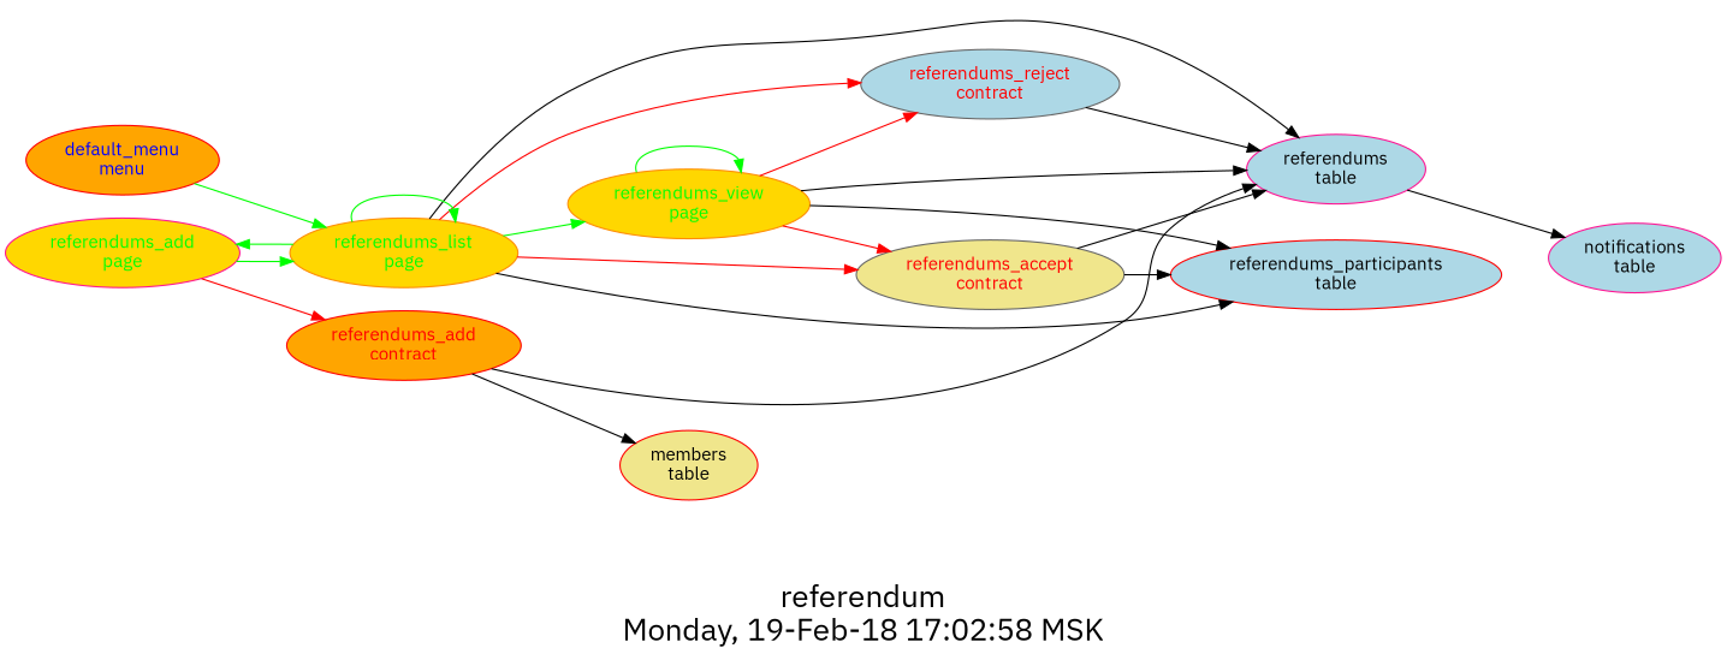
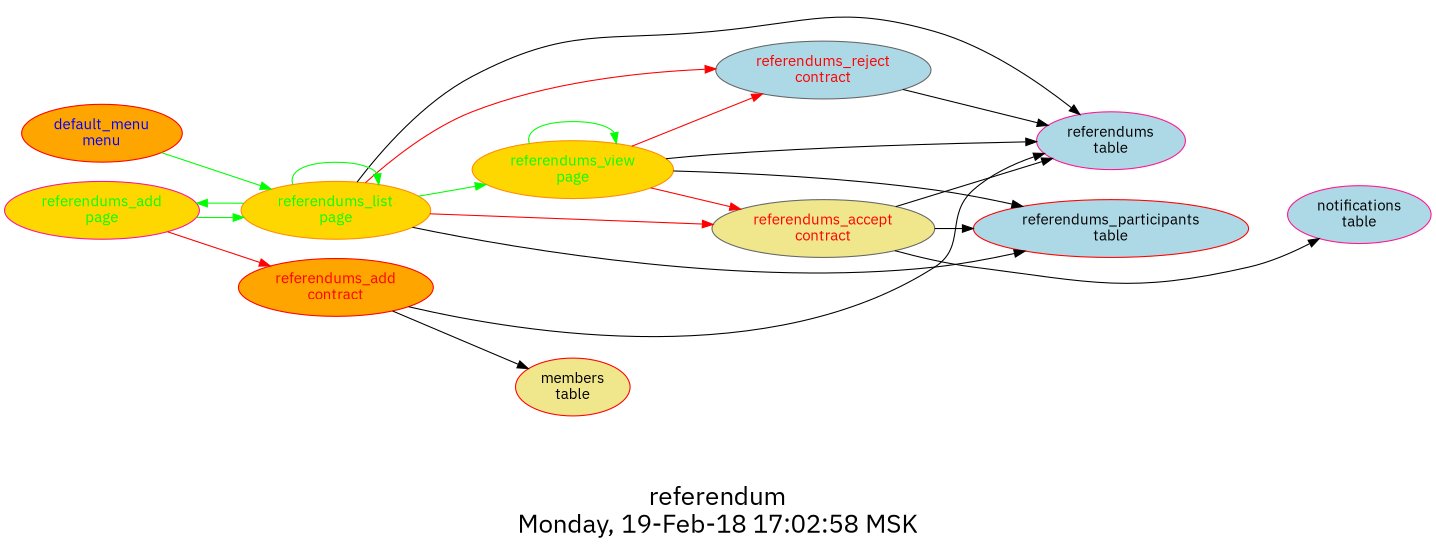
  digraph {
    fontname="IBM Plex Sans"
    fontsize=24.0
    label="referendum\nMonday, 19-Feb-18 17:02:58 MSK"
    rankdir=LR
    node [color=red fillcolor=lightblue fontname="IBM Plex Sans" group=referendums style=filled]
    edge [fontname="IBM Plex Sans"]
    "referendums_accept\ncontract" [color=gray40 fillcolor=khaki fontcolor=red]
    "referendums\ntable" [color=deeppink group=basic]
    "referendums_participants\ntable"
    "notifications\ntable" [color=deeppink group=""]
    "referendums_add\ncontract" [fillcolor=orange fontcolor=red]
    "members\ntable" [fillcolor=khaki group=""]
    "referendums_reject\ncontract" [color=gray40 fontcolor=red]
    "default_menu\nmenu" [fillcolor=orange fontcolor=blue group=default]
    "referendums_list\npage" [color=darkorange fillcolor=gold fontcolor=green]
    "referendums_add\npage" [color=deeppink fillcolor=gold fontcolor=green]
    "referendums_view\npage" [color=darkorange fillcolor=gold fontcolor=green]
    "referendums_accept\ncontract" -> "referendums\ntable"
    "referendums_accept\ncontract" -> "referendums_participants\ntable"
-   "referendums\ntable" -> "notifications\ntable"
+   "referendums_accept\ncontract" -> "notifications\ntable"
    "referendums_add\ncontract" -> "referendums\ntable"
    "referendums_add\ncontract" -> "members\ntable"
    "referendums_reject\ncontract" -> "referendums\ntable"
    "default_menu\nmenu" -> "referendums_list\npage" [color=green]
    "referendums_list\npage" -> "referendums_accept\ncontract" [color=red]
    "referendums_list\npage" -> "referendums\ntable"
    "referendums_list\npage" -> "referendums_participants\ntable"
    "referendums_list\npage" -> "referendums_reject\ncontract" [color=red]
    "referendums_list\npage" -> "referendums_list\npage" [color=green]
    "referendums_list\npage" -> "referendums_add\npage" [color=green]
    "referendums_list\npage" -> "referendums_view\npage" [color=green]
    "referendums_add\npage" -> "referendums_add\ncontract" [color=red]
    "referendums_add\npage" -> "referendums_list\npage" [color=green]
    "referendums_view\npage" -> "referendums_accept\ncontract" [color=red]
    "referendums_view\npage" -> "referendums\ntable"
    "referendums_view\npage" -> "referendums_participants\ntable"
    "referendums_view\npage" -> "referendums_reject\ncontract" [color=red]
    "referendums_view\npage" -> "referendums_view\npage" [color=green]
  }
